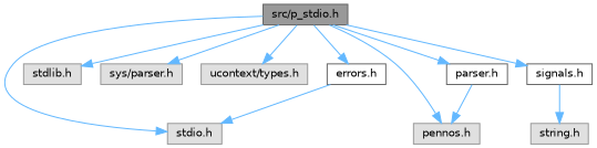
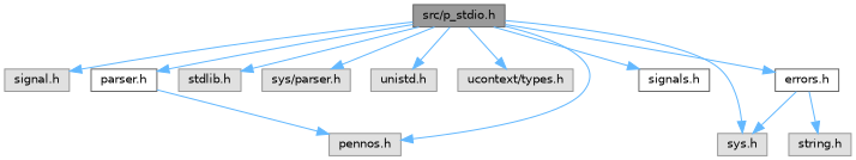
  digraph {
    node [color=grey60 fillcolor="#E0E0E0" fontname=Helvetica fontsize=10 shape=box style=filled]
    edge [color=steelblue1 fontname=Helvetica fontsize=10 labelfontname=Helvetica labelfontsize=10 style=solid]
    n1 [color=gray40 fillcolor=grey60 fontcolor=black height=0.2 label="src/p_stdio.h" width=0.4]
-   n3 [height=0.2 label="stdio.h" width=0.4]
+   n2 [height=0.2 label="signal.h" width=0.4]
+   n3 [height=0.2 label="sys.h" width=0.4]
    n4 [height=0.2 label="stdlib.h" width=0.4]
    n5 [height=0.2 label="sys/parser.h" width=0.4]
+   n6 [height=0.2 label="unistd.h" width=0.4]
    n7 [height=0.2 label="ucontext/types.h" width=0.4]
    n8 [height=0.2 label="pennos.h" width=0.4]
    n9 [color=grey40 fillcolor=white height=0.2 label="signals.h" width=0.4]
    n10 [color=grey40 fillcolor=white height=0.2 label="parser.h" width=0.4]
    n11 [color=grey40 fillcolor=white height=0.2 label="errors.h" width=0.4]
    n12 [height=0.2 label="string.h" width=0.4]
+   n1 -> n2
    n1 -> n3
    n1 -> n4
    n1 -> n5
+   n1 -> n6
    n1 -> n7
    n1 -> n8
    n1 -> n9
    n1 -> n10
    n1 -> n11
    n10 -> n8
    n11 -> n3
-   n9 -> n12
+   n11 -> n12
  }
